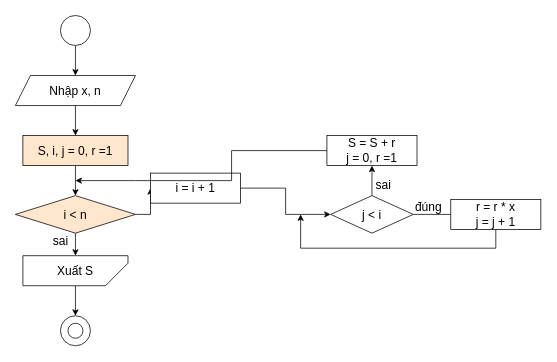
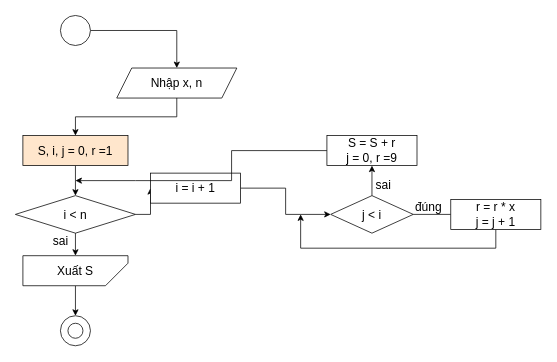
  <mxCell id="0" />
  <mxCell id="1" parent="0" />
  <mxCell id="2" value="" style="edgeStyle=orthogonalEdgeStyle;rounded=0;orthogonalLoop=1;jettySize=auto;html=1;fontSize=16;" parent="1" source="3" target="5" edge="1"><mxGeometry relative="1" as="geometry" /></mxCell>
  <mxCell id="3" value="" style="ellipse;whiteSpace=wrap;html=1;aspect=fixed;fontSize=16;" parent="1" vertex="1"><mxGeometry x="80" y="20" width="40" height="40" as="geometry" /></mxCell>
  <mxCell id="4" value="" style="edgeStyle=orthogonalEdgeStyle;rounded=0;orthogonalLoop=1;jettySize=auto;html=1;" parent="1" source="5" target="7" edge="1"><mxGeometry relative="1" as="geometry" /></mxCell>
- <mxCell id="5" value="Nhập x, n" style="shape=parallelogram;perimeter=parallelogramPerimeter;whiteSpace=wrap;html=1;fixedSize=1;fontSize=16;" parent="1" vertex="1"><mxGeometry x="20" y="100" width="160" height="40" as="geometry" /></mxCell>
+ <mxCell id="5" value="Nhập x, n" style="shape=parallelogram;perimeter=parallelogramPerimeter;whiteSpace=wrap;html=1;fixedSize=1;fontSize=16;" parent="1" vertex="1"><mxGeometry x="155" y="90" width="160" height="40" as="geometry" /></mxCell>
  <mxCell id="6" value="" style="edgeStyle=orthogonalEdgeStyle;rounded=0;orthogonalLoop=1;jettySize=auto;html=1;" parent="1" source="7" target="9" edge="1"><mxGeometry relative="1" as="geometry" /></mxCell>
  <mxCell id="7" value="S, i, j = 0, r =1" style="whiteSpace=wrap;html=1;fontSize=16;fillColor=#ffe6cc;" parent="1" vertex="1"><mxGeometry x="30" y="180" width="140" height="40" as="geometry" /></mxCell>
  <mxCell id="8" value="" style="edgeStyle=orthogonalEdgeStyle;rounded=0;orthogonalLoop=1;jettySize=auto;html=1;" parent="1" source="9" target="11" edge="1"><mxGeometry relative="1" as="geometry" /></mxCell>
- <mxCell id="9" value="i &amp;lt; n" style="rhombus;whiteSpace=wrap;html=1;fontSize=16;fillColor=#ffe6cc;" parent="1" vertex="1"><mxGeometry x="20" y="260" width="160" height="50" as="geometry" /></mxCell>
+ <mxCell id="9" value="i &amp;lt; n" style="rhombus;whiteSpace=wrap;html=1;fontSize=16;" parent="1" vertex="1"><mxGeometry x="20" y="260" width="160" height="50" as="geometry" /></mxCell>
  <mxCell id="10" value="" style="edgeStyle=orthogonalEdgeStyle;rounded=0;orthogonalLoop=1;jettySize=auto;html=1;" parent="1" source="11" target="21" edge="1"><mxGeometry relative="1" as="geometry" /></mxCell>
  <mxCell id="11" value="i = i + 1" style="whiteSpace=wrap;html=1;fontSize=16;" parent="1" vertex="1"><mxGeometry x="200" y="230" width="120" height="40" as="geometry" /></mxCell>
  <mxCell id="12" value="&lt;span style=&quot;font-size: 16px;&quot;&gt;đúng&lt;/span&gt;" style="text;html=1;align=center;verticalAlign=middle;resizable=0;points=[];autosize=1;strokeColor=none;fillColor=none;" parent="1" vertex="1"><mxGeometry x="540" y="260" width="60" height="30" as="geometry" /></mxCell>
  <mxCell id="13" value="" style="edgeStyle=orthogonalEdgeStyle;rounded=0;orthogonalLoop=1;jettySize=auto;html=1;" parent="1" source="14" target="17" edge="1"><mxGeometry relative="1" as="geometry" /></mxCell>
  <mxCell id="14" value="Xuất S" style="shape=card;whiteSpace=wrap;html=1;flipV=1;direction=south;fontSize=16;" parent="1" vertex="1"><mxGeometry x="30" y="340" width="140" height="40" as="geometry" /></mxCell>
  <mxCell id="15" style="edgeStyle=orthogonalEdgeStyle;rounded=0;orthogonalLoop=1;jettySize=auto;html=1;exitX=0.5;exitY=1;exitDx=0;exitDy=0;entryX=1;entryY=0.5;entryDx=0;entryDy=0;entryPerimeter=0;" parent="1" source="9" target="14" edge="1"><mxGeometry relative="1" as="geometry" /></mxCell>
  <mxCell id="16" value="&lt;font style=&quot;font-size: 16px;&quot;&gt;sai&lt;br&gt;&lt;/font&gt;" style="text;html=1;align=center;verticalAlign=middle;resizable=0;points=[];autosize=1;strokeColor=none;fillColor=none;" parent="1" vertex="1"><mxGeometry x="60" y="305" width="40" height="30" as="geometry" /></mxCell>
  <mxCell id="17" value="" style="ellipse;whiteSpace=wrap;html=1;fontSize=16;" parent="1" vertex="1"><mxGeometry x="80" y="420" width="40" height="40" as="geometry" /></mxCell>
  <mxCell id="18" value="" style="ellipse;whiteSpace=wrap;html=1;aspect=fixed;" parent="1" vertex="1"><mxGeometry x="90" y="430" width="20" height="20" as="geometry" /></mxCell>
  <mxCell id="19" value="" style="edgeStyle=orthogonalEdgeStyle;rounded=0;orthogonalLoop=1;jettySize=auto;html=1;endArrow=none;" parent="1" source="21" target="23" edge="1"><mxGeometry relative="1" as="geometry" /></mxCell>
  <mxCell id="20" value="" style="edgeStyle=orthogonalEdgeStyle;rounded=0;orthogonalLoop=1;jettySize=auto;html=1;" parent="1" source="21" target="25" edge="1"><mxGeometry relative="1" as="geometry" /></mxCell>
  <mxCell id="21" value="j &amp;lt; i" style="rhombus;whiteSpace=wrap;html=1;fontSize=16;" parent="1" vertex="1"><mxGeometry x="440" y="260" width="110" height="50" as="geometry" /></mxCell>
  <mxCell id="22" style="edgeStyle=orthogonalEdgeStyle;rounded=0;orthogonalLoop=1;jettySize=auto;html=1;exitX=0.5;exitY=1;exitDx=0;exitDy=0;" parent="1" source="23" edge="1"><mxGeometry relative="1" as="geometry"><mxPoint x="400" y="285" as="targetPoint" /><Array as="points"><mxPoint x="660" y="330" /><mxPoint x="400" y="330" /><mxPoint x="400" y="285" /></Array></mxGeometry></mxCell>
  <mxCell id="23" value="r = r * x&lt;br&gt;j = j + 1" style="whiteSpace=wrap;html=1;fontSize=16;" parent="1" vertex="1"><mxGeometry x="600" y="265" width="120" height="40" as="geometry" /></mxCell>
  <mxCell id="24" style="edgeStyle=orthogonalEdgeStyle;rounded=0;orthogonalLoop=1;jettySize=auto;html=1;exitX=0;exitY=0.5;exitDx=0;exitDy=0;" parent="1" source="25" edge="1"><mxGeometry relative="1" as="geometry"><mxPoint x="100" y="240" as="targetPoint" /><Array as="points"><mxPoint x="308" y="200" /><mxPoint x="308" y="240" /><mxPoint x="180" y="240" /></Array></mxGeometry></mxCell>
- <mxCell id="25" value="S = S + r&lt;br&gt;j = 0, r =1" style="whiteSpace=wrap;html=1;fontSize=16;" parent="1" vertex="1"><mxGeometry x="435" y="180" width="120" height="40" as="geometry" /></mxCell>
+ <mxCell id="25" value="S = S + r&lt;br&gt;j = 0, r =9" style="whiteSpace=wrap;html=1;fontSize=16;" parent="1" vertex="1"><mxGeometry x="435" y="180" width="120" height="40" as="geometry" /></mxCell>
  <mxCell id="26" value="&lt;font style=&quot;font-size: 16px;&quot;&gt;sai&lt;br&gt;&lt;/font&gt;" style="text;html=1;align=center;verticalAlign=middle;resizable=0;points=[];autosize=1;strokeColor=none;fillColor=none;" parent="1" vertex="1"><mxGeometry x="490" y="230" width="40" height="30" as="geometry" /></mxCell>
